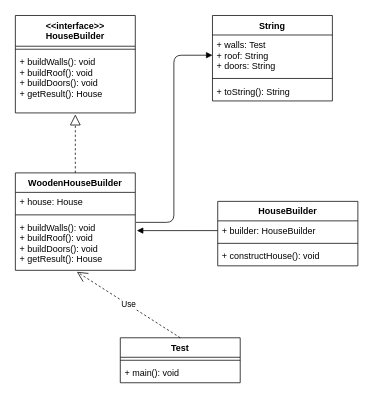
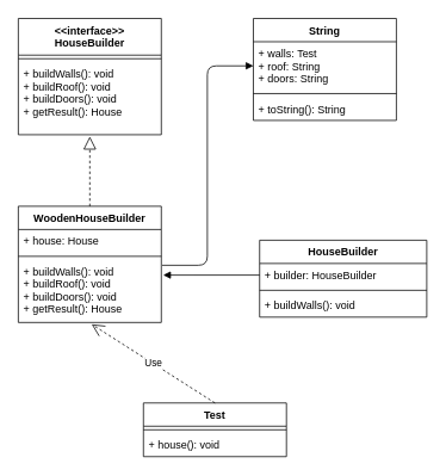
  <mxCell id="0" />
  <mxCell id="1" parent="0" />
  <mxCell id="2" value="&lt;&lt;interface&gt;&gt;&#10;HouseBuilder" style="swimlane;fontStyle=1;align=center;verticalAlign=top;childLayout=stackLayout;horizontal=1;startSize=41;horizontalStack=0;resizeParent=1;resizeParentMax=0;resizeLast=0;collapsible=1;marginBottom=0;" parent="1" vertex="1"><mxGeometry x="20" y="20" width="160" height="130" as="geometry" /></mxCell>
  <mxCell id="3" value="" style="line;strokeWidth=1;fillColor=none;align=left;verticalAlign=middle;spacingTop=-1;spacingLeft=3;spacingRight=3;rotatable=0;labelPosition=right;points=[];portConstraint=eastwest;" parent="2" vertex="1"><mxGeometry y="41" width="160" height="8" as="geometry" /></mxCell>
  <mxCell id="4" value="+ buildWalls(): void&#10;+ buildRoof(): void&#10;+ buildDoors(): void&#10;+ getResult(): House" style="text;strokeColor=none;fillColor=none;align=left;verticalAlign=top;spacingLeft=4;spacingRight=4;overflow=hidden;rotatable=0;points=[[0,0.5],[1,0.5]];portConstraint=eastwest;" parent="2" vertex="1"><mxGeometry y="49" width="160" height="81" as="geometry" /></mxCell>
  <mxCell id="5" value="String" style="swimlane;fontStyle=1;align=center;verticalAlign=top;childLayout=stackLayout;horizontal=1;startSize=26;horizontalStack=0;resizeParent=1;resizeParentMax=0;resizeLast=0;collapsible=1;marginBottom=0;" parent="1" vertex="1"><mxGeometry x="283" y="20" width="160" height="114" as="geometry" /></mxCell>
  <mxCell id="6" value="+ walls: Test&#10;+ roof: String&#10;+ doors: String" style="text;strokeColor=none;fillColor=none;align=left;verticalAlign=top;spacingLeft=4;spacingRight=4;overflow=hidden;rotatable=0;points=[[0,0.5],[1,0.5]];portConstraint=eastwest;" parent="5" vertex="1"><mxGeometry y="26" width="160" height="54" as="geometry" /></mxCell>
  <mxCell id="7" value="" style="line;strokeWidth=1;fillColor=none;align=left;verticalAlign=middle;spacingTop=-1;spacingLeft=3;spacingRight=3;rotatable=0;labelPosition=right;points=[];portConstraint=eastwest;" parent="5" vertex="1"><mxGeometry y="80" width="160" height="8" as="geometry" /></mxCell>
  <mxCell id="8" value="+ toString(): String" style="text;strokeColor=none;fillColor=none;align=left;verticalAlign=top;spacingLeft=4;spacingRight=4;overflow=hidden;rotatable=0;points=[[0,0.5],[1,0.5]];portConstraint=eastwest;" parent="5" vertex="1"><mxGeometry y="88" width="160" height="26" as="geometry" /></mxCell>
  <mxCell id="9" value="WoodenHouseBuilder" style="swimlane;fontStyle=1;align=center;verticalAlign=top;childLayout=stackLayout;horizontal=1;startSize=26;horizontalStack=0;resizeParent=1;resizeParentMax=0;resizeLast=0;collapsible=1;marginBottom=0;" parent="1" vertex="1"><mxGeometry x="20" y="230" width="160" height="130" as="geometry" /></mxCell>
  <mxCell id="10" value="+ house: House" style="text;strokeColor=none;fillColor=none;align=left;verticalAlign=top;spacingLeft=4;spacingRight=4;overflow=hidden;rotatable=0;points=[[0,0.5],[1,0.5]];portConstraint=eastwest;" parent="9" vertex="1"><mxGeometry y="26" width="160" height="26" as="geometry" /></mxCell>
  <mxCell id="11" value="" style="line;strokeWidth=1;fillColor=none;align=left;verticalAlign=middle;spacingTop=-1;spacingLeft=3;spacingRight=3;rotatable=0;labelPosition=right;points=[];portConstraint=eastwest;" parent="9" vertex="1"><mxGeometry y="52" width="160" height="8" as="geometry" /></mxCell>
  <mxCell id="12" value="+ buildWalls(): void&#10;+ buildRoof(): void&#10;+ buildDoors(): void&#10;+ getResult(): House" style="text;strokeColor=none;fillColor=none;align=left;verticalAlign=top;spacingLeft=4;spacingRight=4;overflow=hidden;rotatable=0;points=[[0,0.5],[1,0.5]];portConstraint=eastwest;" parent="9" vertex="1"><mxGeometry y="60" width="160" height="70" as="geometry" /></mxCell>
  <mxCell id="13" value="" style="endArrow=block;dashed=1;endFill=0;endSize=12;html=1;entryX=0.5;entryY=1.025;entryDx=0;entryDy=0;entryPerimeter=0;" parent="1" source="9" target="4" edge="1"><mxGeometry width="160" relative="1" as="geometry"><mxPoint x="80" y="170" as="sourcePoint" /><mxPoint x="240" y="170" as="targetPoint" /></mxGeometry></mxCell>
  <mxCell id="14" value="HouseBuilder" style="swimlane;fontStyle=1;align=center;verticalAlign=top;childLayout=stackLayout;horizontal=1;startSize=26;horizontalStack=0;resizeParent=1;resizeParentMax=0;resizeLast=0;collapsible=1;marginBottom=0;" parent="1" vertex="1"><mxGeometry x="290" y="268" width="187" height="86" as="geometry" /></mxCell>
  <mxCell id="15" value="+ builder: HouseBuilder" style="text;strokeColor=none;fillColor=none;align=left;verticalAlign=top;spacingLeft=4;spacingRight=4;overflow=hidden;rotatable=0;points=[[0,0.5],[1,0.5]];portConstraint=eastwest;" parent="14" vertex="1"><mxGeometry y="26" width="187" height="26" as="geometry" /></mxCell>
  <mxCell id="16" value="" style="line;strokeWidth=1;fillColor=none;align=left;verticalAlign=middle;spacingTop=-1;spacingLeft=3;spacingRight=3;rotatable=0;labelPosition=right;points=[];portConstraint=eastwest;" parent="14" vertex="1"><mxGeometry y="52" width="187" height="8" as="geometry" /></mxCell>
- <mxCell id="17" value="+ constructHouse(): void" style="text;strokeColor=none;fillColor=none;align=left;verticalAlign=top;spacingLeft=4;spacingRight=4;overflow=hidden;rotatable=0;points=[[0,0.5],[1,0.5]];portConstraint=eastwest;" parent="14" vertex="1"><mxGeometry y="60" width="187" height="26" as="geometry" /></mxCell>
+ <mxCell id="17" value="+ buildWalls(): void" style="text;strokeColor=none;fillColor=none;align=left;verticalAlign=top;spacingLeft=4;spacingRight=4;overflow=hidden;rotatable=0;points=[[0,0.5],[1,0.5]];portConstraint=eastwest;" parent="14" vertex="1"><mxGeometry y="60" width="187" height="26" as="geometry" /></mxCell>
  <mxCell id="18" value="" style="endArrow=block;endFill=1;html=1;edgeStyle=orthogonalEdgeStyle;align=left;verticalAlign=top;entryX=0;entryY=0.5;entryDx=0;entryDy=0;exitX=1.006;exitY=0.086;exitDx=0;exitDy=0;exitPerimeter=0;" parent="1" source="12" target="6" edge="1"><mxGeometry x="-1" relative="1" as="geometry"><mxPoint x="20" y="380" as="sourcePoint" /><mxPoint x="180" y="380" as="targetPoint" /></mxGeometry></mxCell>
  <mxCell id="19" value="" style="resizable=0;html=1;align=left;verticalAlign=bottom;labelBackgroundColor=#ffffff;fontSize=10;" parent="18" connectable="0" vertex="1"><mxGeometry x="-1" relative="1" as="geometry" /></mxCell>
  <mxCell id="20" value="" style="endArrow=block;endFill=1;html=1;edgeStyle=orthogonalEdgeStyle;align=left;verticalAlign=top;entryX=1.013;entryY=0.243;entryDx=0;entryDy=0;entryPerimeter=0;exitX=0;exitY=0.5;exitDx=0;exitDy=0;" parent="1" source="15" target="12" edge="1"><mxGeometry x="-0.073" y="13" relative="1" as="geometry"><mxPoint x="20" y="380" as="sourcePoint" /><mxPoint x="180" y="380" as="targetPoint" /><mxPoint as="offset" /></mxGeometry></mxCell>
  <mxCell id="21" value="" style="resizable=0;html=1;align=left;verticalAlign=bottom;labelBackgroundColor=#ffffff;fontSize=10;" parent="20" connectable="0" vertex="1"><mxGeometry x="-1" relative="1" as="geometry" /></mxCell>
  <mxCell id="22" value="Test&#10;" style="swimlane;fontStyle=1;align=center;verticalAlign=top;childLayout=stackLayout;horizontal=1;startSize=26;horizontalStack=0;resizeParent=1;resizeParentMax=0;resizeLast=0;collapsible=1;marginBottom=0;" parent="1" vertex="1"><mxGeometry x="160" y="450" width="160" height="60" as="geometry" /></mxCell>
  <mxCell id="23" value="" style="line;strokeWidth=1;fillColor=none;align=left;verticalAlign=middle;spacingTop=-1;spacingLeft=3;spacingRight=3;rotatable=0;labelPosition=right;points=[];portConstraint=eastwest;" parent="22" vertex="1"><mxGeometry y="26" width="160" height="8" as="geometry" /></mxCell>
- <mxCell id="24" value="+ main(): void" style="text;strokeColor=none;fillColor=none;align=left;verticalAlign=top;spacingLeft=4;spacingRight=4;overflow=hidden;rotatable=0;points=[[0,0.5],[1,0.5]];portConstraint=eastwest;" parent="22" vertex="1"><mxGeometry y="34" width="160" height="26" as="geometry" /></mxCell>
+ <mxCell id="24" value="+ house(): void" style="text;strokeColor=none;fillColor=none;align=left;verticalAlign=top;spacingLeft=4;spacingRight=4;overflow=hidden;rotatable=0;points=[[0,0.5],[1,0.5]];portConstraint=eastwest;" parent="22" vertex="1"><mxGeometry y="34" width="160" height="26" as="geometry" /></mxCell>
  <mxCell id="25" value="Use" style="endArrow=open;endSize=12;dashed=1;html=1;exitX=0.5;exitY=0;exitDx=0;exitDy=0;entryX=0.513;entryY=1.029;entryDx=0;entryDy=0;entryPerimeter=0;" parent="1" source="22" target="12" edge="1"><mxGeometry width="160" relative="1" as="geometry"><mxPoint x="80" y="410" as="sourcePoint" /><mxPoint x="240" y="410" as="targetPoint" /></mxGeometry></mxCell>
